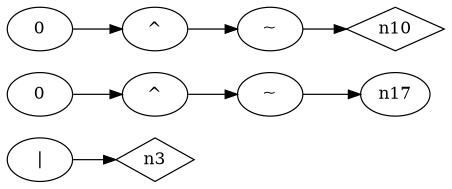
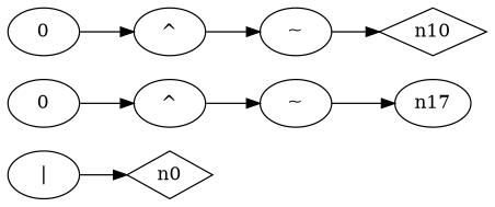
  digraph {
    rankdir=LR
-   n0 [shape=diamond label=n3]
+   n0 [shape=diamond]
    n1 [label="|"]
    n6 [label="^"]
    n5 [label="~"]
    n10 [shape=diamond]
    n11 [label="^"]
    n4 [label="~"]
    n14 [label=0]
    n16 [label=0]
    n17
    n1 -> n0
    n6 -> n5
    n5 -> n17
    n11 -> n4
    n4 -> n10
    n14 -> n11
    n16 -> n6
  }
